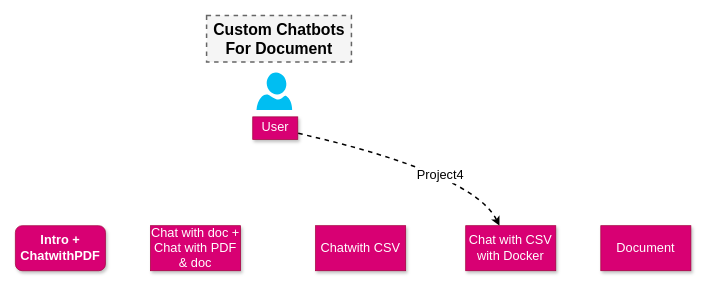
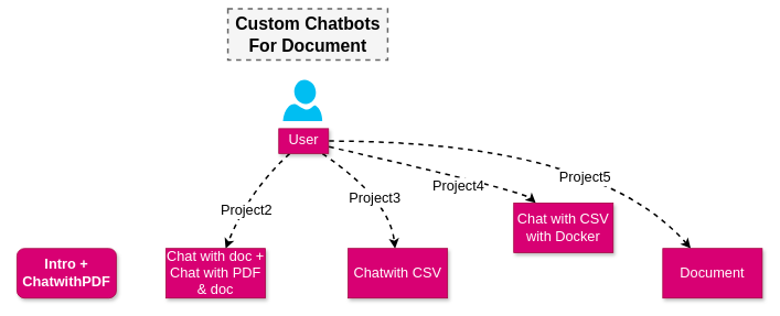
  <mxCell id="0" />
  <mxCell id="1" parent="0" />
- <mxCell id="2" value="&lt;b style=&quot;font-size: 21px;&quot;&gt;&lt;font style=&quot;font-size: 21px;&quot; color=&quot;#000000&quot;&gt;Custom Chatbots &lt;br&gt;For Document&lt;/font&gt;&lt;/b&gt;" style="text;html=1;align=center;verticalAlign=middle;resizable=0;points=[];autosize=1;fillColor=#f5f5f5;strokeColor=#666666;fontColor=#333333;strokeWidth=2;dashed=1;" vertex="1" parent="1"><mxGeometry x="274.75" y="20" width="193" height="62" as="geometry" /></mxCell>
+ <mxCell id="2" value="&lt;b style=&quot;font-size: 21px;&quot;&gt;&lt;font style=&quot;font-size: 21px;&quot; color=&quot;#000000&quot;&gt;Custom Chatbots &lt;br&gt;For Document&lt;/font&gt;&lt;/b&gt;" style="text;html=1;align=center;verticalAlign=middle;resizable=0;points=[];autosize=1;fillColor=#f5f5f5;strokeColor=#666666;fontColor=#333333;strokeWidth=2;dashed=1;" vertex="1" parent="1"><mxGeometry x="274.75" y="10" width="193" height="62" as="geometry" /></mxCell>
  <mxCell id="3" value="" style="verticalLabelPosition=bottom;html=1;verticalAlign=top;align=center;strokeColor=none;fillColor=#00BEF2;shape=mxgraph.azure.user;fontColor=#000000;" vertex="1" parent="1"><mxGeometry x="341.25" y="96" width="47.5" height="50" as="geometry" /></mxCell>
+ <mxCell id="4" value="" style="edgeStyle=none;curved=1;html=1;dashed=1;strokeWidth=2;fontSize=17;fontColor=#FFFFFF;flowAnimation=1;" edge="1" parent="1" source="12" target="14"><mxGeometry relative="1" as="geometry"><Array as="points"><mxPoint x="300" y="230" /></Array></mxGeometry></mxCell>
+ <mxCell id="5" value="Project2" style="edgeLabel;html=1;align=center;verticalAlign=middle;resizable=0;points=[];fontSize=17;fontColor=#000000;" vertex="1" connectable="0" parent="4"><mxGeometry x="0.262" y="5" relative="1" as="geometry"><mxPoint as="offset" /></mxGeometry></mxCell>
+ <mxCell id="6" value="" style="edgeStyle=none;curved=1;html=1;dashed=1;strokeWidth=2;fontSize=17;fontColor=#FFFFFF;flowAnimation=1;" edge="1" parent="1" source="12" target="15"><mxGeometry relative="1" as="geometry"><Array as="points"><mxPoint x="470" y="240" /></Array></mxGeometry></mxCell>
+ <mxCell id="7" value="Project3" style="edgeLabel;html=1;align=center;verticalAlign=middle;resizable=0;points=[];fontSize=17;fontColor=#000000;" vertex="1" connectable="0" parent="6"><mxGeometry x="0.051" y="-10" relative="1" as="geometry"><mxPoint as="offset" /></mxGeometry></mxCell>
  <mxCell id="8" value="" style="edgeStyle=none;curved=1;html=1;dashed=1;strokeWidth=2;fontSize=17;fontColor=#FFFFFF;flowAnimation=1;" edge="1" parent="1" source="12" target="16"><mxGeometry relative="1" as="geometry"><Array as="points"><mxPoint x="630" y="230" /></Array></mxGeometry></mxCell>
  <mxCell id="9" value="Project4" style="edgeLabel;html=1;align=center;verticalAlign=middle;resizable=0;points=[];fontSize=17;fontColor=#000000;" vertex="1" connectable="0" parent="8"><mxGeometry x="0.241" y="-12" relative="1" as="geometry"><mxPoint as="offset" /></mxGeometry></mxCell>
+ <mxCell id="10" value="" style="edgeStyle=none;html=1;dashed=1;strokeWidth=2;fontSize=17;fontColor=#FFFFFF;curved=1;flowAnimation=1;" edge="1" parent="1" source="12" target="17"><mxGeometry relative="1" as="geometry"><Array as="points"><mxPoint x="720" y="170" /></Array></mxGeometry></mxCell>
+ <mxCell id="11" value="Project5" style="edgeLabel;html=1;align=center;verticalAlign=middle;resizable=0;points=[];fontSize=17;fontColor=#000000;" vertex="1" connectable="0" parent="10"><mxGeometry x="0.398" y="-40" relative="1" as="geometry"><mxPoint as="offset" /></mxGeometry></mxCell>
  <mxCell id="12" value="&lt;font color=&quot;#ffffff&quot; style=&quot;font-size: 17px;&quot;&gt;User&lt;/font&gt;" style="text;html=1;align=center;verticalAlign=middle;resizable=0;points=[];autosize=1;fontSize=17;rounded=0;shadow=1;fillColor=#d80073;strokeColor=#A50040;fontColor=#ffffff;" vertex="1" parent="1"><mxGeometry x="336.25" y="155" width="60" height="30" as="geometry" /></mxCell>
  <mxCell id="13" value="&lt;b&gt;Intro + ChatwithPDF&lt;/b&gt;" style="whiteSpace=wrap;html=1;fontSize=17;fillColor=#d80073;strokeColor=#A50040;fontColor=#ffffff;gradientColor=none;shadow=1;rounded=1;" vertex="1" parent="1"><mxGeometry x="20" y="300" width="120" height="60" as="geometry" /></mxCell>
  <mxCell id="14" value="Chat with doc +&lt;br&gt;Chat with PDF &amp;amp; doc" style="whiteSpace=wrap;html=1;fontSize=17;fillColor=#d80073;strokeColor=#A50040;fontColor=#ffffff;gradientColor=none;rounded=0;shadow=1;" vertex="1" parent="1"><mxGeometry x="200" y="300" width="120" height="60" as="geometry" /></mxCell>
  <mxCell id="15" value="Chatwith CSV" style="whiteSpace=wrap;html=1;fontSize=17;fillColor=#d80073;strokeColor=#A50040;fontColor=#ffffff;gradientColor=none;rounded=0;shadow=1;" vertex="1" parent="1"><mxGeometry x="420" y="300" width="120" height="60" as="geometry" /></mxCell>
- <mxCell id="16" value="Chat with CSV with Docker" style="whiteSpace=wrap;html=1;fontSize=17;fillColor=#d80073;strokeColor=#A50040;fontColor=#ffffff;gradientColor=none;rounded=0;shadow=1;" vertex="1" parent="1"><mxGeometry x="620" y="300" width="120" height="60" as="geometry" /></mxCell>
+ <mxCell id="16" value="Chat with CSV with Docker" style="whiteSpace=wrap;html=1;fontSize=17;fillColor=#d80073;strokeColor=#A50040;fontColor=#ffffff;gradientColor=none;rounded=0;shadow=1;" vertex="1" parent="1"><mxGeometry x="620" y="245" width="120" height="60" as="geometry" /></mxCell>
  <mxCell id="17" value="Document" style="whiteSpace=wrap;html=1;fontSize=17;fillColor=#d80073;strokeColor=#A50040;fontColor=#ffffff;gradientColor=none;rounded=0;shadow=1;" vertex="1" parent="1"><mxGeometry x="800" y="300" width="120" height="60" as="geometry" /></mxCell>
